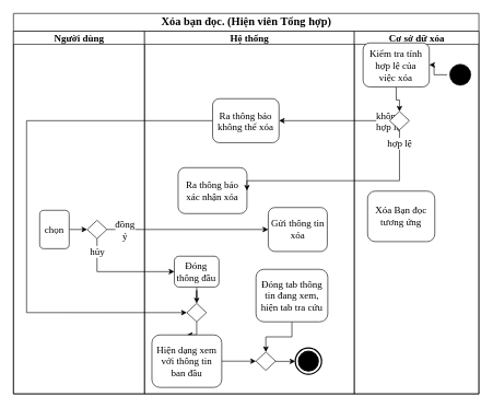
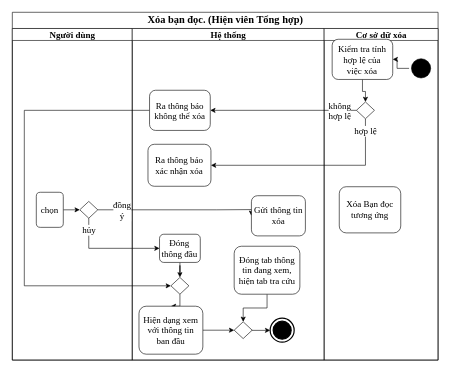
  <mxCell id="0" />
  <mxCell id="1" parent="0" />
  <mxCell id="2" value="&lt;span style=&quot;font-size: 13pt ; line-height: 107% ; font-family: &amp;#34;times new roman&amp;#34; , serif&quot;&gt;Xóa bạn đọc. (Hiện viên Tổng hợp)&lt;/span&gt;" style="swimlane;html=1;childLayout=stackLayout;resizeParent=1;resizeParentMax=0;startSize=27;rounded=0;glass=0;fontSize=15;fontFamily=Times New Roman;" parent="1" vertex="1"><mxGeometry x="20" y="20" width="710" height="580" as="geometry" /></mxCell>
  <mxCell id="3" value="Người dùng" style="swimlane;html=1;startSize=20;fontSize=15;fontFamily=Times New Roman;" parent="2" vertex="1"><mxGeometry y="27" width="200" height="553" as="geometry"><mxRectangle y="20" width="30" height="460" as="alternateBounds" /></mxGeometry></mxCell>
  <mxCell id="4" style="edgeStyle=orthogonalEdgeStyle;rounded=0;orthogonalLoop=1;jettySize=auto;html=1;entryX=0;entryY=0.5;entryDx=0;entryDy=0;fontFamily=Times New Roman;fontSize=15;" parent="3" source="6" edge="1"><mxGeometry relative="1" as="geometry"><mxPoint x="112.5" y="302.37" as="targetPoint" /></mxGeometry></mxCell>
  <mxCell id="5" value="" style="shape=rhombus;html=1;verticalLabelPosition=bottom;verticalAlignment=top;rounded=0;glass=0;strokeColor=#000000;fontFamily=Times New Roman;fontSize=15;" parent="3" vertex="1"><mxGeometry x="112.5" y="288.37" width="30" height="28" as="geometry" /></mxCell>
  <mxCell id="6" value="&lt;font face=&quot;times new roman, serif&quot;&gt;chọn&lt;/font&gt;" style="shape=rect;html=1;rounded=1;whiteSpace=wrap;align=center;glass=0;strokeColor=#000000;fontFamily=Times New Roman;fontSize=15;" parent="3" vertex="1"><mxGeometry x="40" y="273.12" width="45" height="58.5" as="geometry" /></mxCell>
  <mxCell id="7" value="" style="edgeStyle=orthogonalEdgeStyle;rounded=0;orthogonalLoop=1;jettySize=auto;html=1;fontSize=15;exitX=1;exitY=0.5;exitDx=0;exitDy=0;entryX=0;entryY=0.5;entryDx=0;entryDy=0;" parent="2" source="5" target="24" edge="1"><mxGeometry relative="1" as="geometry"><mxPoint x="360" y="350" as="targetPoint" /><Array as="points"><mxPoint x="340" y="329" /><mxPoint x="389" y="329" /></Array><mxPoint x="240" y="329.37" as="sourcePoint" /></mxGeometry></mxCell>
  <mxCell id="8" value="đồng&lt;br&gt;ý" style="edgeLabel;html=1;align=center;verticalAlign=middle;resizable=0;points=[];fontSize=15;fontFamily=Times New Roman;" parent="7" vertex="1" connectable="0"><mxGeometry x="0.279" y="1" relative="1" as="geometry"><mxPoint x="-130.12" y="0.99" as="offset" /></mxGeometry></mxCell>
  <mxCell id="9" value="" style="edgeStyle=orthogonalEdgeStyle;rounded=0;orthogonalLoop=1;jettySize=auto;html=1;endArrow=classic;endFill=1;fontFamily=Times New Roman;fontSize=15;exitX=0.5;exitY=1;exitDx=0;exitDy=0;entryX=0;entryY=0.5;entryDx=0;entryDy=0;" parent="2" source="5" target="26" edge="1"><mxGeometry relative="1" as="geometry"><mxPoint x="300" y="430.12" as="targetPoint" /><Array as="points"><mxPoint x="128" y="393.12" /></Array><mxPoint x="215" y="350.87" as="sourcePoint" /></mxGeometry></mxCell>
  <mxCell id="10" value="hủy" style="edgeLabel;html=1;align=center;verticalAlign=middle;resizable=0;points=[];fontSize=15;fontFamily=Times New Roman;" parent="9" vertex="1" connectable="0"><mxGeometry x="-0.488" y="-2" relative="1" as="geometry"><mxPoint x="2" y="-23.95" as="offset" /></mxGeometry></mxCell>
  <mxCell id="11" value="Hệ thống" style="swimlane;html=1;startSize=20;fontSize=15;fontFamily=Times New Roman;" parent="2" vertex="1"><mxGeometry x="200" y="27" width="320" height="553" as="geometry" /></mxCell>
  <mxCell id="12" style="edgeStyle=orthogonalEdgeStyle;rounded=0;orthogonalLoop=1;jettySize=auto;html=1;entryX=0.5;entryY=0;entryDx=0;entryDy=0;" parent="11" source="26" target="25" edge="1"><mxGeometry relative="1" as="geometry" /></mxCell>
  <mxCell id="13" style="edgeStyle=orthogonalEdgeStyle;rounded=0;orthogonalLoop=1;jettySize=auto;html=1;entryX=0.5;entryY=0;entryDx=0;entryDy=0;entryPerimeter=0;" parent="11" source="25" target="20" edge="1"><mxGeometry relative="1" as="geometry" /></mxCell>
  <mxCell id="14" style="edgeStyle=orthogonalEdgeStyle;rounded=0;orthogonalLoop=1;jettySize=auto;html=1;entryX=0.5;entryY=0;entryDx=0;entryDy=0;" parent="11" source="23" target="19" edge="1"><mxGeometry relative="1" as="geometry" /></mxCell>
  <mxCell id="15" value="" style="edgeStyle=orthogonalEdgeStyle;rounded=0;orthogonalLoop=1;jettySize=auto;html=1;endArrow=classic;endFill=1;fontFamily=Times New Roman;fontSize=15;exitX=0.953;exitY=0.51;exitDx=0;exitDy=0;exitPerimeter=0;entryX=0;entryY=0.5;entryDx=0;entryDy=0;entryPerimeter=0;" parent="11" source="19" target="18" edge="1"><mxGeometry relative="1" as="geometry"><mxPoint x="217.22" y="503.154" as="sourcePoint" /><mxPoint x="220" y="503.12" as="targetPoint" /></mxGeometry></mxCell>
  <mxCell id="16" value="" style="edgeStyle=orthogonalEdgeStyle;rounded=0;orthogonalLoop=1;jettySize=auto;html=1;fontSize=15;entryX=0;entryY=0.5;entryDx=0;entryDy=0;" parent="11" source="20" target="19" edge="1"><mxGeometry relative="1" as="geometry"><mxPoint x="416.22" y="586.62" as="sourcePoint" /><mxPoint x="168.72" y="503.154" as="targetPoint" /></mxGeometry></mxCell>
  <mxCell id="17" style="edgeStyle=orthogonalEdgeStyle;rounded=0;orthogonalLoop=1;jettySize=auto;html=1;entryX=0;entryY=0.5;entryDx=0;entryDy=0;" parent="11" source="22" target="25" edge="1"><mxGeometry relative="1" as="geometry"><mxPoint x="29" y="433.12" as="targetPoint" /><Array as="points"><mxPoint x="-180" y="136.12" /><mxPoint x="-180" y="429.12" /></Array></mxGeometry></mxCell>
  <mxCell id="18" value="" style="html=1;shape=mxgraph.sysml.actFinal;strokeWidth=2;verticalLabelPosition=bottom;verticalAlignment=top;" parent="11" vertex="1"><mxGeometry x="230" y="483.12" width="40" height="40" as="geometry" /></mxCell>
  <mxCell id="19" value="" style="shape=rhombus;html=1;verticalLabelPosition=bottom;verticalAlignment=top;rounded=0;glass=0;strokeColor=#000000;fontFamily=Times New Roman;fontSize=15;" parent="11" vertex="1"><mxGeometry x="169.98" y="489.12" width="30" height="28" as="geometry" /></mxCell>
  <mxCell id="20" value="&lt;span style=&quot;font-family: &amp;#34;times new roman&amp;#34; , serif&quot;&gt;Hiện dạng xem với thông tin &lt;br&gt;ban đầu&lt;/span&gt;" style="shape=rect;html=1;rounded=1;whiteSpace=wrap;align=center;glass=0;strokeColor=#000000;fontFamily=Times New Roman;fontSize=15;" parent="11" vertex="1"><mxGeometry x="11.22" y="463.12" width="106.5" height="80" as="geometry" /></mxCell>
- <mxCell id="21" value="&lt;span style=&quot;font-size: 15px ; line-height: 107% ; font-family: &amp;#34;times new roman&amp;#34; , serif&quot;&gt;Ra thông báo xác nhận xóa&lt;/span&gt;" style="shape=rect;html=1;rounded=1;whiteSpace=wrap;align=center;glass=0;strokeColor=#000000;fontFamily=Times New Roman;fontSize=15;" parent="11" vertex="1"><mxGeometry x="51.22" y="208.12" width="105" height="70" as="geometry" /></mxCell>
- <mxCell id="22" value="Ra thông báo không thể xóa" style="shape=rect;html=1;rounded=1;whiteSpace=wrap;align=center;glass=0;strokeColor=#000000;fontFamily=Times New Roman;fontSize=15;" parent="11" vertex="1"><mxGeometry x="103.83" y="103" width="101.28" height="67" as="geometry" /></mxCell>
+ <mxCell id="21" value="&lt;span style=&quot;font-size: 15px ; line-height: 107% ; font-family: &amp;#34;times new roman&amp;#34; , serif&quot;&gt;Ra thông báo xác nhận xóa&lt;/span&gt;" style="shape=rect;html=1;rounded=1;whiteSpace=wrap;align=center;glass=0;strokeColor=#000000;fontFamily=Times New Roman;fontSize=15;" parent="11" vertex="1"><mxGeometry x="26.22" y="193.12" width="105" height="70" as="geometry" /></mxCell>
+ <mxCell id="22" value="Ra thông báo không thể xóa" style="shape=rect;html=1;rounded=1;whiteSpace=wrap;align=center;glass=0;strokeColor=#000000;fontFamily=Times New Roman;fontSize=15;" parent="11" vertex="1"><mxGeometry x="28.83" y="103" width="101.28" height="67" as="geometry" /></mxCell>
  <mxCell id="23" value="&lt;font face=&quot;times new roman, serif&quot;&gt;Đóng tab thông tin đang xem, hiện tab tra cứu&lt;br&gt;&lt;/font&gt;" style="shape=rect;html=1;rounded=1;whiteSpace=wrap;align=center;glass=0;strokeColor=#000000;fontFamily=Times New Roman;fontSize=15;" parent="11" vertex="1"><mxGeometry x="169.98" y="363.12" width="109.52" height="80" as="geometry" /></mxCell>
- <mxCell id="24" value="&lt;span style=&quot;font-size: 15px ; line-height: 107% ; font-family: &amp;#34;times new roman&amp;#34; , serif&quot;&gt;Gửi thông tin xóa&lt;/span&gt;" style="shape=rect;html=1;rounded=1;whiteSpace=wrap;align=center;glass=0;strokeColor=#000000;fontFamily=Times New Roman;fontSize=15;" parent="11" vertex="1"><mxGeometry x="188.72" y="268.87" width="90.02" height="67" as="geometry" /></mxCell>
+ <mxCell id="24" value="&lt;span style=&quot;font-size: 15px ; line-height: 107% ; font-family: &amp;#34;times new roman&amp;#34; , serif&quot;&gt;Gửi thông tin xóa&lt;/span&gt;" style="shape=rect;html=1;rounded=1;whiteSpace=wrap;align=center;glass=0;strokeColor=#000000;fontFamily=Times New Roman;fontSize=15;" parent="11" vertex="1"><mxGeometry x="198.72" y="278.87" width="90.02" height="67" as="geometry" /></mxCell>
  <mxCell id="25" value="" style="shape=rhombus;html=1;verticalLabelPosition=bottom;verticalAlignment=top;rounded=0;glass=0;strokeColor=#000000;fontFamily=Times New Roman;fontSize=15;" parent="11" vertex="1"><mxGeometry x="64.47" y="415.12" width="30" height="28" as="geometry" /></mxCell>
  <mxCell id="26" value="&lt;font face=&quot;times new roman, serif&quot;&gt;Đóng thông đầu&lt;/font&gt;" style="shape=rect;html=1;rounded=1;whiteSpace=wrap;align=center;glass=0;strokeColor=#000000;fontFamily=Times New Roman;fontSize=15;" parent="11" vertex="1"><mxGeometry x="45.47" y="343.12" width="68" height="47" as="geometry" /></mxCell>
  <mxCell id="27" value="" style="edgeStyle=orthogonalEdgeStyle;rounded=0;orthogonalLoop=1;jettySize=auto;html=1;fontSize=15;exitX=0;exitY=0.5;exitDx=0;exitDy=0;entryX=1;entryY=0.5;entryDx=0;entryDy=0;" parent="2" source="33" target="22" edge="1"><mxGeometry relative="1" as="geometry"><mxPoint x="680" y="287.625" as="sourcePoint" /><mxPoint x="468.72" y="273.38" as="targetPoint" /><Array as="points" /></mxGeometry></mxCell>
  <mxCell id="28" value="không&lt;br&gt;hợp lệ" style="edgeLabel;html=1;align=center;verticalAlign=middle;resizable=0;points=[];fontSize=15;fontFamily=Times New Roman;" parent="27" vertex="1" connectable="0"><mxGeometry x="-0.305" relative="1" as="geometry"><mxPoint x="56.49" y="-8.882e-16" as="offset" /></mxGeometry></mxCell>
  <mxCell id="29" value="" style="edgeStyle=orthogonalEdgeStyle;rounded=0;orthogonalLoop=1;jettySize=auto;html=1;fontSize=15;exitX=0.5;exitY=1;exitDx=0;exitDy=0;entryX=1;entryY=0.5;entryDx=0;entryDy=0;" parent="2" source="33" target="21" edge="1"><mxGeometry relative="1" as="geometry"><mxPoint x="560" y="430" as="targetPoint" /><Array as="points"><mxPoint x="589" y="255" /></Array><mxPoint x="700" y="305.25" as="sourcePoint" /></mxGeometry></mxCell>
  <mxCell id="30" value="&lt;span style=&quot;font-family: &amp;#34;times new roman&amp;#34; ; font-size: 15px&quot;&gt;hợp lệ&lt;/span&gt;" style="edgeLabel;html=1;align=center;verticalAlign=middle;resizable=0;points=[];" parent="29" vertex="1" connectable="0"><mxGeometry x="-0.88" relative="1" as="geometry"><mxPoint as="offset" /></mxGeometry></mxCell>
  <mxCell id="31" value="Cơ sở dữ xóa" style="swimlane;html=1;startSize=20;fontSize=15;fontFamily=Times New Roman;" parent="2" vertex="1"><mxGeometry x="520" y="27" width="190" height="553" as="geometry" /></mxCell>
  <mxCell id="32" style="edgeStyle=orthogonalEdgeStyle;rounded=0;orthogonalLoop=1;jettySize=auto;html=1;entryX=0.5;entryY=0;entryDx=0;entryDy=0;" parent="31" source="35" target="33" edge="1"><mxGeometry relative="1" as="geometry"><mxPoint x="90" y="243" as="targetPoint" /></mxGeometry></mxCell>
  <mxCell id="33" value="" style="shape=rhombus;html=1;verticalLabelPosition=bottom;verticalAlignment=top;rounded=0;glass=0;strokeColor=#000000;fontFamily=Times New Roman;fontSize=15;" parent="31" vertex="1"><mxGeometry x="53.87" y="122.5" width="30" height="28" as="geometry" /></mxCell>
  <mxCell id="34" value="" style="ellipse;html=1;shape=startState;fillColor=#000000;strokeColor=#000000;rounded=0;glass=0;fontFamily=Times New Roman;fontSize=15;" parent="31" vertex="1"><mxGeometry x="141.63" y="46.5" width="40" height="40" as="geometry" /></mxCell>
  <mxCell id="35" value="&lt;font face=&quot;times new roman, serif&quot;&gt;Kiểm tra tính hợp lệ của&lt;br&gt;việc xóa&lt;/font&gt;" style="shape=rect;html=1;rounded=1;whiteSpace=wrap;align=center;glass=0;strokeColor=#000000;fontFamily=Times New Roman;fontSize=15;" parent="31" vertex="1"><mxGeometry x="13.37" y="18" width="101" height="67" as="geometry" /></mxCell>
  <mxCell id="36" style="edgeStyle=orthogonalEdgeStyle;rounded=0;orthogonalLoop=1;jettySize=auto;html=1;entryX=1;entryY=0.5;entryDx=0;entryDy=0;" parent="31" source="34" target="35" edge="1"><mxGeometry relative="1" as="geometry" /></mxCell>
- <mxCell id="37" value="&lt;font face=&quot;times new roman, serif&quot;&gt;Xóa Bạn đọc&lt;br&gt;tương ứng&lt;/font&gt;" style="shape=rect;html=1;rounded=1;whiteSpace=wrap;align=center;glass=0;strokeColor=#000000;fontFamily=Times New Roman;fontSize=15;" parent="31" vertex="1"><mxGeometry x="20.22" y="243.87" width="102.52" height="77" as="geometry" /></mxCell>
+ <mxCell id="37" value="&lt;font face=&quot;times new roman, serif&quot;&gt;Xóa Bạn đọc&lt;br&gt;tương ứng&lt;/font&gt;" style="shape=rect;html=1;rounded=1;whiteSpace=wrap;align=center;glass=0;strokeColor=#000000;fontFamily=Times New Roman;fontSize=15;" parent="31" vertex="1"><mxGeometry x="25.22" y="263.87" width="102.52" height="77" as="geometry" /></mxCell>
